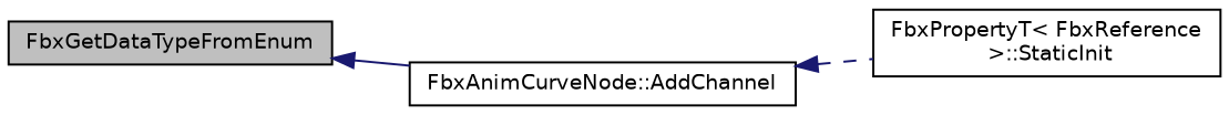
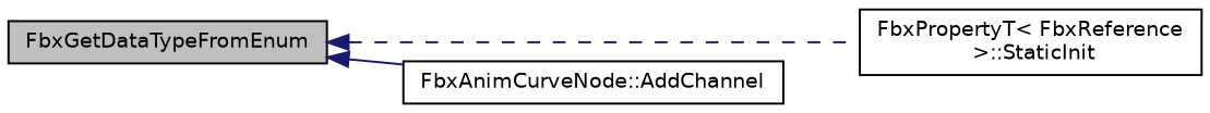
  digraph {
    rankdir=LR
    node [color=black fillcolor=white fontname=Helvetica fontsize=10 shape=record style=filled]
    edge [color=midnightblue dir=back fontname=Helvetica fontsize=10 labelfontname=Helvetica labelfontsize=10]
    n1 [fillcolor=grey75 fontcolor=black height=0.2 label=FbxGetDataTypeFromEnum width=0.4]
    n2 [height=0.2 label="FbxPropertyT\< FbxReference\l \>::StaticInit" width=0.4]
    n3 [height=0.2 label="FbxAnimCurveNode::AddChannel" width=0.4]
-   n3 -> n2 [style=dashed]
+   n1 -> n2 [style=dashed]
    n1 -> n3 [style=solid]
  }
